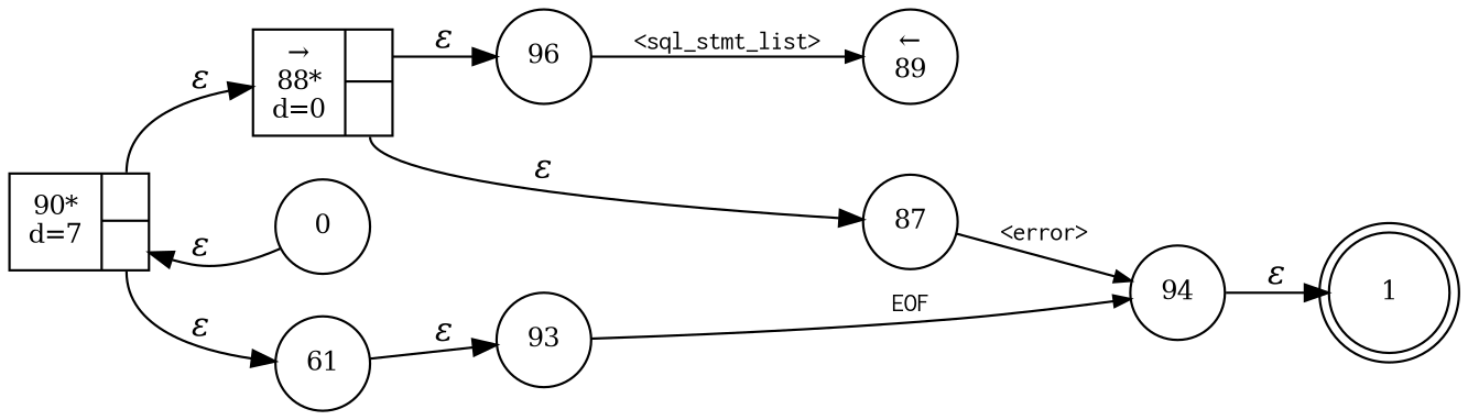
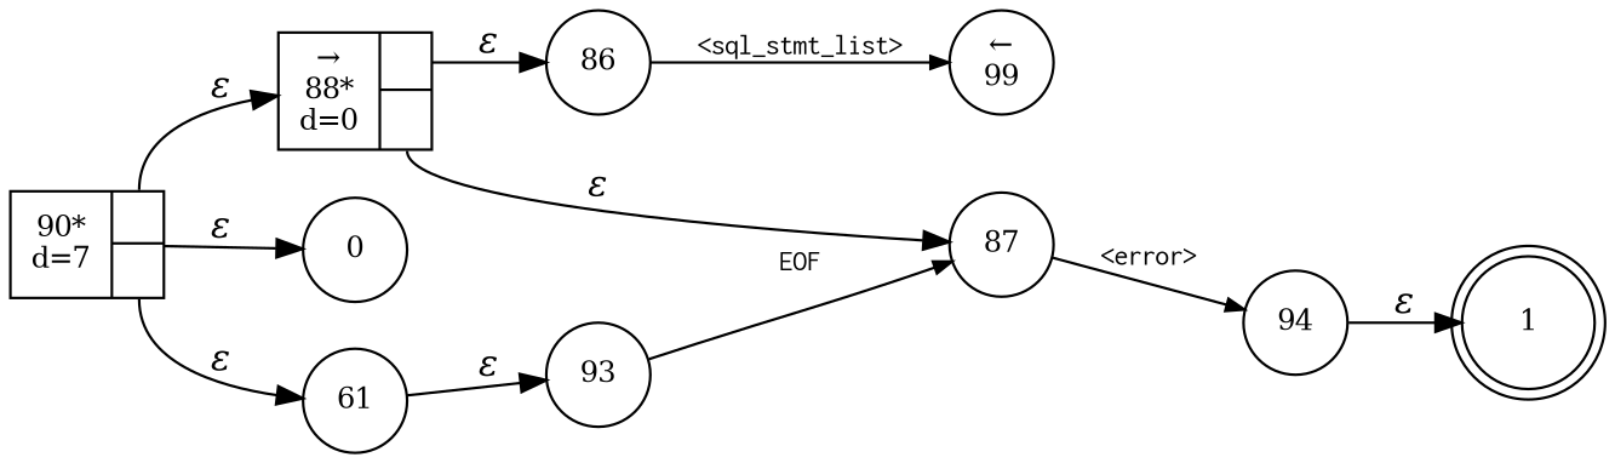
  digraph {
    rankdir=LR
    node [fixedsize=true fontsize=11 shape=circle peripheries=1]
    edge [fontname="Times-Italic"]
    n1 [label=1 shape=doublecircle width=.6 peripheries=""]
    n2 [label=0 width=.55]
    n3 [fixedsize=false label="{90*\nd=7|{<p0>|<p1>}}" shape=record]
    n4 [fixedsize=false label="{&rarr;\n88*\nd=0|{<p0>|<p1>}}" shape=record]
    n5 [label=61 width=.55]
    n6 [label=87 width=.55]
    n7 [label=94 width=.55]
-   n8 [label="&larr;\n89" width=.55]
-   n9 [label=96 width=.55]
+   n8 [label="&larr;\n99" width=.55]
+   n9 [label=86 width=.55]
    n10 [label=93 width=.55]
-   n2 -> n3 [label="&epsilon;"]
+   n3 -> n2 [label="&epsilon;"]
    n3 -> n4 [label="&epsilon;" tailport=p0]
    n3 -> n5 [label="&epsilon;" tailport=p1]
    n4 -> n6 [label="&epsilon;" tailport=p1]
    n4 -> n9 [label="&epsilon;" tailport=p0]
    n5 -> n10 [label="&epsilon;"]
    n6 -> n7 [arrowhead=normal arrowsize=.7 fontname=Courier fontsize=11 label="<error>"]
    n7 -> n1 [label="&epsilon;"]
    n9 -> n8 [arrowhead=normal arrowsize=.7 fontname=Courier fontsize=11 label="<sql_stmt_list>"]
-   n10 -> n7 [arrowhead=normal arrowsize=.7 fontname=Courier fontsize=11 label=EOF]
+   n10 -> n6 [arrowhead=normal arrowsize=.7 fontname=Courier fontsize=11 label=EOF]
  }
